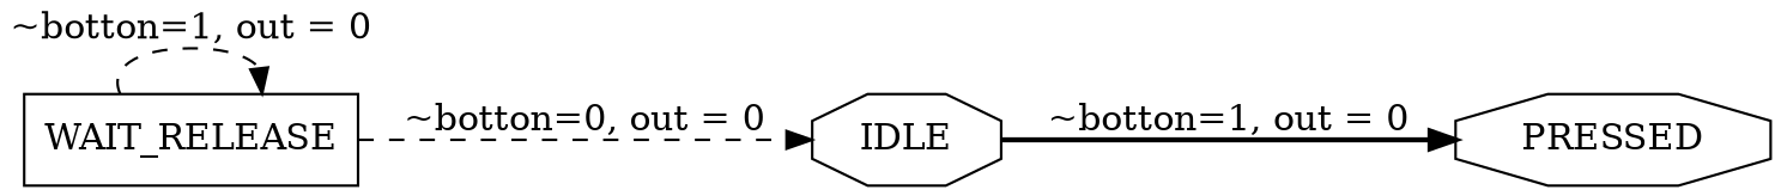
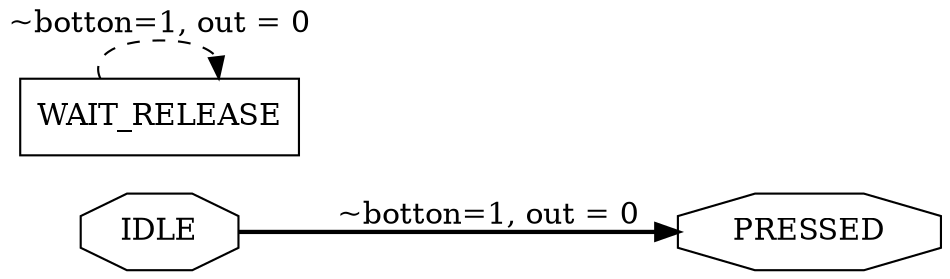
  digraph {
    rankdir=LR
    node [shape=octagon]
    edge [style=dashed]
    IDLE
    PRESSED
    WAIT_RELEASE [shape=box]
    IDLE -> PRESSED [label="~botton=1, out = 0" style=bold]
-   WAIT_RELEASE -> IDLE [label="~botton=0, out = 0"]
    WAIT_RELEASE -> WAIT_RELEASE [label="~botton=1, out = 0"]
  }
